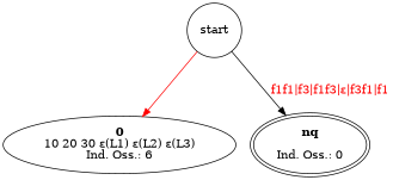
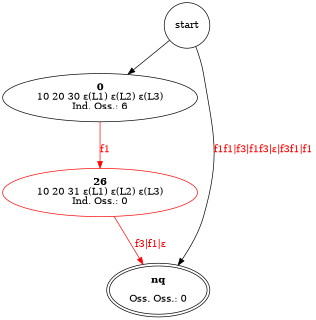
  digraph {
    start [shape=circle]
    n2 [label=<<b>0</b><br/>10 20 30 ε(L1) ε(L2) ε(L3)<br/>Ind. Oss.: 6>]
-   n3 [label=<<b>nq</b><br/> <br/>Ind. Oss.: 0> peripheries=2]
-   start -> n2 [color=red]
+   n3 [label=<<b>nq</b><br/> <br/>Oss. Oss.: 0> peripheries=2]
+   n4 [color=red label=<<b>26</b><br/>10 20 31 ε(L1) ε(L2) ε(L3)<br/>Ind. Oss.: 0>]
+   start -> n2
    start -> n3 [label=<<br/><font color="red">f1f1|f3|f1f3|ε|f3f1|f1</font>>]
+   n2 -> n4 [color=red label=<<br/><font color="red">f1</font>>]
+   n4 -> n3 [color=red label=<<br/><font color="red">f3|f1|ε</font>>]
  }
